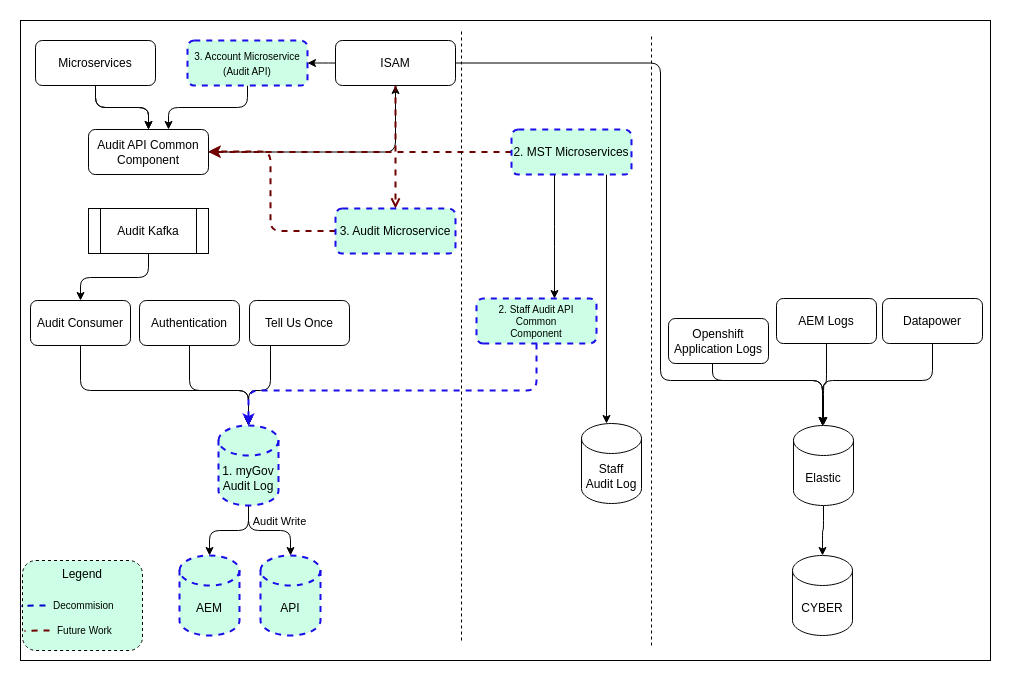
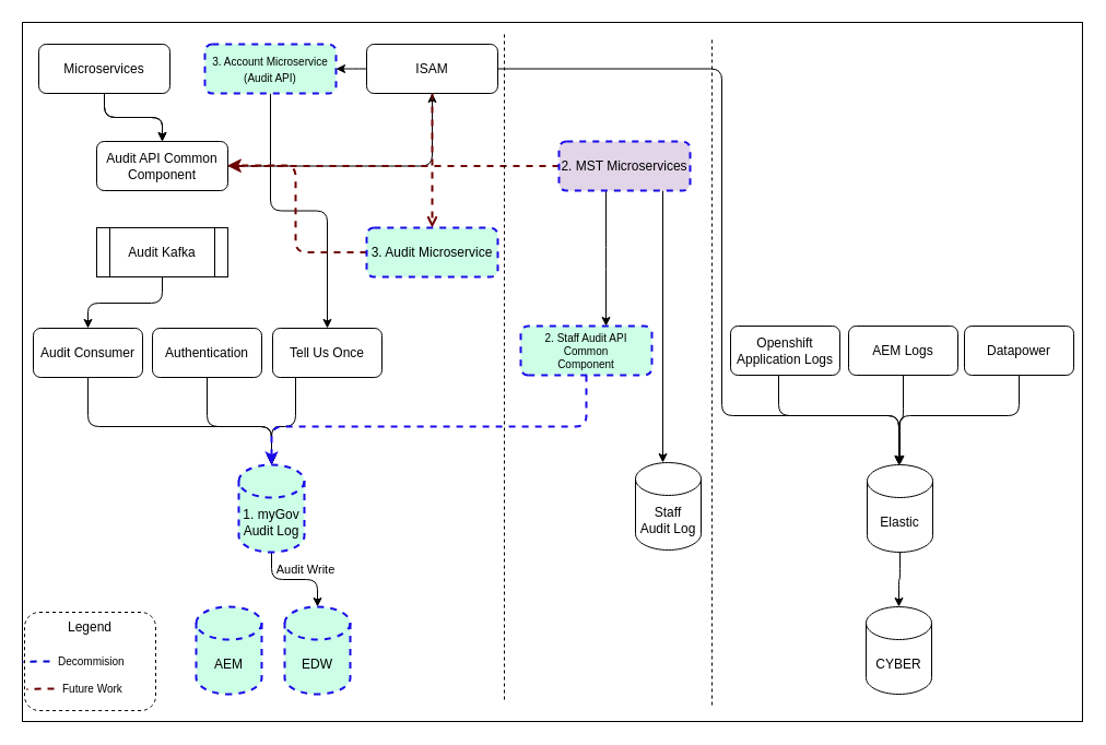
  <mxCell id="0" />
  <mxCell id="1" parent="0" />
  <mxCell id="2" value="" style="rounded=0;whiteSpace=wrap;html=1;movable=1;resizable=1;rotatable=1;deletable=1;editable=1;connectable=1;fontSize=10;" parent="1" vertex="1"><mxGeometry x="20" y="20" width="970" height="640" as="geometry" /></mxCell>
  <mxCell id="3" style="edgeStyle=orthogonalEdgeStyle;html=1;startArrow=none;" parent="1" source="21" target="7" edge="1"><mxGeometry relative="1" as="geometry" /></mxCell>
- <mxCell id="4" style="edgeStyle=orthogonalEdgeStyle;html=1;entryX=0.667;entryY=0;entryDx=0;entryDy=0;entryPerimeter=0;" parent="1" source="5" target="7" edge="1"><mxGeometry relative="1" as="geometry" /></mxCell>
+ <mxCell id="4" style="edgeStyle=orthogonalEdgeStyle;html=1;" parent="1" source="5" target="15" edge="1"><mxGeometry relative="1" as="geometry" /></mxCell>
  <mxCell id="5" value="&lt;font style=&quot;font-size: 10px;&quot;&gt;3. Account Microservice&lt;br&gt;(Audit API)&lt;/font&gt;" style="rounded=1;whiteSpace=wrap;html=1;strokeColor=#1b0ce9;dashed=1;strokeWidth=2;fillStyle=solid;fillColor=#CCFFE6;fontColor=#000000;" parent="1" vertex="1"><mxGeometry x="187" y="40" width="120" height="45" as="geometry" /></mxCell>
  <mxCell id="6" style="edgeStyle=orthogonalEdgeStyle;html=1;" parent="1" source="7" target="32" edge="1"><mxGeometry relative="1" as="geometry" /></mxCell>
  <mxCell id="7" value="Audit API Common Component" style="rounded=1;whiteSpace=wrap;html=1;" parent="1" vertex="1"><mxGeometry x="88" y="129" width="120" height="45" as="geometry" /></mxCell>
- <mxCell id="8" style="edgeStyle=orthogonalEdgeStyle;html=1;strokeWidth=1;" parent="1" source="11" target="33" edge="1"><mxGeometry relative="1" as="geometry" /></mxCell>
  <mxCell id="9" style="edgeStyle=orthogonalEdgeStyle;html=1;entryX=0.5;entryY=0;entryDx=0;entryDy=0;entryPerimeter=0;strokeWidth=1;" parent="1" source="11" target="34" edge="1"><mxGeometry relative="1" as="geometry" /></mxCell>
  <mxCell id="10" value="Audit Write" style="edgeLabel;html=1;align=center;verticalAlign=middle;resizable=0;points=[];" parent="9" vertex="1" connectable="0"><mxGeometry x="-0.269" relative="1" as="geometry"><mxPoint x="21" y="-10" as="offset" /></mxGeometry></mxCell>
  <mxCell id="11" value="1. myGov Audit Log" style="shape=cylinder3;whiteSpace=wrap;html=1;boundedLbl=1;backgroundOutline=1;size=15;fillColor=#CCFFE6;strokeColor=#1b0ce9;fontColor=#000000;rounded=1;strokeWidth=2;dashed=1;fillStyle=solid;" parent="1" vertex="1"><mxGeometry x="218" y="425" width="60" height="80" as="geometry" /></mxCell>
  <mxCell id="12" style="edgeStyle=elbowEdgeStyle;elbow=vertical;html=1;strokeWidth=1;entryX=0.5;entryY=0;entryDx=0;entryDy=0;entryPerimeter=0;" parent="1" source="13" target="11" edge="1"><mxGeometry relative="1" as="geometry"><mxPoint x="248" y="420" as="targetPoint" /><Array as="points"><mxPoint x="240" y="390" /></Array></mxGeometry></mxCell>
  <mxCell id="13" value="Authentication" style="rounded=1;whiteSpace=wrap;html=1;flipH=0;flipV=1;" parent="1" vertex="1"><mxGeometry x="139" y="300" width="100" height="45" as="geometry" /></mxCell>
  <mxCell id="14" style="edgeStyle=elbowEdgeStyle;elbow=vertical;html=1;entryX=0.5;entryY=0;entryDx=0;entryDy=0;entryPerimeter=0;strokeWidth=1;" parent="1" source="15" target="11" edge="1"><mxGeometry relative="1" as="geometry"><Array as="points"><mxPoint x="270" y="390" /></Array></mxGeometry></mxCell>
  <mxCell id="15" value="Tell Us Once" style="rounded=1;whiteSpace=wrap;html=1;flipH=0;flipV=1;" parent="1" vertex="1"><mxGeometry x="249" y="300" width="100" height="45" as="geometry" /></mxCell>
  <mxCell id="16" style="edgeStyle=elbowEdgeStyle;elbow=vertical;html=1;strokeWidth=1;" parent="1" source="17" target="19" edge="1"><mxGeometry relative="1" as="geometry" /></mxCell>
  <mxCell id="17" value="Audit Kafka" style="shape=process;whiteSpace=wrap;html=1;backgroundOutline=1;" parent="1" vertex="1"><mxGeometry x="88" y="208" width="120" height="45" as="geometry" /></mxCell>
  <mxCell id="18" style="edgeStyle=elbowEdgeStyle;elbow=vertical;html=1;strokeWidth=1;" parent="1" source="19" target="11" edge="1"><mxGeometry relative="1" as="geometry"><Array as="points"><mxPoint x="170" y="390" /></Array></mxGeometry></mxCell>
  <mxCell id="19" value="Audit Consumer" style="rounded=1;whiteSpace=wrap;html=1;flipH=0;flipV=1;" parent="1" vertex="1"><mxGeometry x="30" y="300" width="100" height="45" as="geometry" /></mxCell>
  <mxCell id="20" style="edgeStyle=orthogonalEdgeStyle;html=1;entryX=0.5;entryY=0;entryDx=0;entryDy=0;" parent="1" source="21" target="7" edge="1"><mxGeometry relative="1" as="geometry" /></mxCell>
  <mxCell id="21" value="Microservices" style="rounded=1;whiteSpace=wrap;html=1;" parent="1" vertex="1"><mxGeometry x="35" y="40" width="120" height="45" as="geometry" /></mxCell>
  <mxCell id="22" style="edgeStyle=orthogonalEdgeStyle;html=1;entryX=0.5;entryY=0;entryDx=0;entryDy=0;entryPerimeter=0;strokeWidth=2;exitX=0.5;exitY=1;exitDx=0;exitDy=0;fillColor=#a20025;strokeColor=#1b0ce9;dashed=1;" parent="1" source="23" target="11" edge="1"><mxGeometry relative="1" as="geometry"><Array as="points"><mxPoint x="536" y="390" /><mxPoint x="248" y="390" /></Array></mxGeometry></mxCell>
  <mxCell id="23" value="2. Staff Audit API Common &lt;br style=&quot;font-size: 10px;&quot;&gt;Component" style="rounded=1;whiteSpace=wrap;html=1;flipH=0;flipV=1;strokeColor=#1b0ce9;dashed=1;strokeWidth=2;fillColor=#CCFFE6;fontColor=#000000;fillStyle=solid;fontSize=10;" parent="1" vertex="1"><mxGeometry x="476" y="298" width="120" height="45" as="geometry" /></mxCell>
  <mxCell id="24" style="edgeStyle=elbowEdgeStyle;html=1;" parent="1" source="27" target="23" edge="1"><mxGeometry relative="1" as="geometry" /></mxCell>
  <mxCell id="25" style="edgeStyle=elbowEdgeStyle;html=1;strokeWidth=1;" parent="1" source="27" target="28" edge="1"><mxGeometry relative="1" as="geometry" /></mxCell>
  <mxCell id="26" style="edgeStyle=elbowEdgeStyle;html=1;strokeWidth=2;fillColor=#a20025;strokeColor=#6F0000;dashed=1;" parent="1" source="27" target="7" edge="1"><mxGeometry relative="1" as="geometry" /></mxCell>
- <mxCell id="27" value="2. MST Microservices" style="rounded=1;whiteSpace=wrap;html=1;fillColor=#CCFFE6;strokeColor=#1b0ce9;fontColor=#000000;strokeWidth=2;dashed=1;fillStyle=solid;" parent="1" vertex="1"><mxGeometry x="511" y="129" width="120" height="45" as="geometry" /></mxCell>
+ <mxCell id="27" value="2. MST Microservices" style="rounded=1;whiteSpace=wrap;html=1;fillColor=#e1d5e7;strokeColor=#1b0ce9;fontColor=#000000;strokeWidth=2;dashed=1;fillStyle=solid;" parent="1" vertex="1"><mxGeometry x="511" y="129" width="120" height="45" as="geometry" /></mxCell>
  <mxCell id="28" value="Staff &lt;br&gt;Audit Log" style="shape=cylinder3;whiteSpace=wrap;html=1;boundedLbl=1;backgroundOutline=1;size=15;" parent="1" vertex="1"><mxGeometry x="581" y="423" width="60" height="80" as="geometry" /></mxCell>
  <mxCell id="29" style="edgeStyle=elbowEdgeStyle;html=1;strokeWidth=1;" parent="1" source="32" target="5" edge="1"><mxGeometry relative="1" as="geometry" /></mxCell>
  <mxCell id="30" style="edgeStyle=orthogonalEdgeStyle;html=1;dashed=1;strokeWidth=2;fillColor=#a20025;strokeColor=#6F0000;endArrow=open;" parent="1" source="32" target="47" edge="1"><mxGeometry relative="1" as="geometry" /></mxCell>
  <mxCell id="31" style="edgeStyle=orthogonalEdgeStyle;html=1;strokeColor=default;strokeWidth=1;fontSize=11;endArrow=classic;endFill=0;" parent="1" source="32" target="37" edge="1"><mxGeometry relative="1" as="geometry"><Array as="points"><mxPoint x="660" y="63" /><mxPoint x="660" y="380" /><mxPoint x="822" y="380" /></Array></mxGeometry></mxCell>
  <mxCell id="32" value="ISAM" style="rounded=1;whiteSpace=wrap;html=1;" parent="1" vertex="1"><mxGeometry x="335" y="40" width="120" height="45" as="geometry" /></mxCell>
  <mxCell id="33" value="AEM" style="shape=cylinder3;whiteSpace=wrap;html=1;boundedLbl=1;backgroundOutline=1;size=15;fillColor=#CCFFE6;strokeColor=#1b0ce9;fontColor=#000000;rounded=1;strokeWidth=2;dashed=1;fillStyle=solid;" parent="1" vertex="1"><mxGeometry x="179" y="555" width="60" height="80" as="geometry" /></mxCell>
- <mxCell id="34" value="API" style="shape=cylinder3;whiteSpace=wrap;html=1;boundedLbl=1;backgroundOutline=1;size=15;fillColor=#CCFFE6;strokeColor=#1b0ce9;fontColor=#000000;rounded=1;strokeWidth=2;dashed=1;fillStyle=solid;" parent="1" vertex="1"><mxGeometry x="260" y="555" width="60" height="80" as="geometry" /></mxCell>
+ <mxCell id="34" value="EDW" style="shape=cylinder3;whiteSpace=wrap;html=1;boundedLbl=1;backgroundOutline=1;size=15;fillColor=#CCFFE6;strokeColor=#1b0ce9;fontColor=#000000;rounded=1;strokeWidth=2;dashed=1;fillStyle=solid;" parent="1" vertex="1"><mxGeometry x="260" y="555" width="60" height="80" as="geometry" /></mxCell>
  <mxCell id="35" value="CYBER" style="shape=cylinder3;whiteSpace=wrap;html=1;boundedLbl=1;backgroundOutline=1;size=15;" parent="1" vertex="1"><mxGeometry x="792" y="555" width="60" height="80" as="geometry" /></mxCell>
  <mxCell id="36" style="edgeStyle=orthogonalEdgeStyle;html=1;strokeWidth=1;" parent="1" source="37" target="35" edge="1"><mxGeometry relative="1" as="geometry" /></mxCell>
  <mxCell id="37" value="Elastic" style="shape=cylinder3;whiteSpace=wrap;html=1;boundedLbl=1;backgroundOutline=1;size=15;" parent="1" vertex="1"><mxGeometry x="793" y="425" width="60" height="80" as="geometry" /></mxCell>
  <mxCell id="38" style="edgeStyle=orthogonalEdgeStyle;html=1;strokeWidth=1;" parent="1" source="39" edge="1"><mxGeometry relative="1" as="geometry"><mxPoint x="822" y="425" as="targetPoint" /><Array as="points"><mxPoint x="712" y="380" /><mxPoint x="822" y="380" /></Array></mxGeometry></mxCell>
- <mxCell id="39" value="Openshift Application Logs" style="rounded=1;whiteSpace=wrap;html=1;flipH=0;flipV=1;" parent="1" vertex="1"><mxGeometry x="668" y="318" width="100" height="45" as="geometry" /></mxCell>
+ <mxCell id="39" value="Openshift Application Logs" style="rounded=1;whiteSpace=wrap;html=1;flipH=0;flipV=1;" parent="1" vertex="1"><mxGeometry x="668" y="298" width="100" height="45" as="geometry" /></mxCell>
  <mxCell id="40" style="edgeStyle=orthogonalEdgeStyle;html=1;strokeWidth=1;" parent="1" source="41" target="37" edge="1"><mxGeometry relative="1" as="geometry"><Array as="points"><mxPoint x="932" y="380" /><mxPoint x="822" y="380" /></Array></mxGeometry></mxCell>
  <mxCell id="41" value="Datapower" style="rounded=1;whiteSpace=wrap;html=1;flipH=0;flipV=1;" parent="1" vertex="1"><mxGeometry x="882" y="298" width="100" height="45" as="geometry" /></mxCell>
  <mxCell id="42" value="" style="endArrow=none;html=1;strokeWidth=1;dashed=1;" parent="1" edge="1"><mxGeometry width="50" height="50" relative="1" as="geometry"><mxPoint x="461" y="640" as="sourcePoint" /><mxPoint x="461" y="30" as="targetPoint" /></mxGeometry></mxCell>
  <mxCell id="43" value="" style="endArrow=none;html=1;strokeWidth=1;dashed=1;" parent="1" edge="1"><mxGeometry width="50" height="50" relative="1" as="geometry"><mxPoint x="651" y="645" as="sourcePoint" /><mxPoint x="651" y="35" as="targetPoint" /></mxGeometry></mxCell>
  <mxCell id="44" style="edgeStyle=orthogonalEdgeStyle;html=1;entryX=0.5;entryY=0;entryDx=0;entryDy=0;entryPerimeter=0;strokeWidth=1;" parent="1" source="45" target="37" edge="1"><mxGeometry relative="1" as="geometry" /></mxCell>
  <mxCell id="45" value="AEM Logs" style="rounded=1;whiteSpace=wrap;html=1;flipH=0;flipV=1;" parent="1" vertex="1"><mxGeometry x="776" y="298" width="100" height="45" as="geometry" /></mxCell>
  <mxCell id="46" style="edgeStyle=orthogonalEdgeStyle;html=1;dashed=1;strokeWidth=2;fillColor=#a20025;strokeColor=#6F0000;" parent="1" source="47" target="7" edge="1"><mxGeometry relative="1" as="geometry"><Array as="points"><mxPoint x="270" y="231" /><mxPoint x="270" y="151" /></Array></mxGeometry></mxCell>
  <mxCell id="47" value="3. Audit Microservice" style="rounded=1;whiteSpace=wrap;html=1;fillColor=#CCFFE6;fontColor=#000000;strokeColor=#1b0ce9;strokeWidth=2;dashed=1;fillStyle=solid;fontSize=12;" parent="1" vertex="1"><mxGeometry x="335" y="208" width="120" height="45" as="geometry" /></mxCell>
- <mxCell id="48" value="Legend" style="rounded=1;whiteSpace=wrap;html=1;verticalAlign=top;dashed=1;fillColor=#ccffe6;" parent="1" vertex="1"><mxGeometry x="22" y="560" width="120" height="90" as="geometry" /></mxCell>
+ <mxCell id="48" value="Legend" style="rounded=1;whiteSpace=wrap;html=1;verticalAlign=top;dashed=1;" parent="1" vertex="1"><mxGeometry x="22" y="560" width="120" height="90" as="geometry" /></mxCell>
  <mxCell id="49" value="" style="group" parent="1" vertex="1" connectable="0"><mxGeometry x="24" y="615" width="131" height="30" as="geometry" /></mxCell>
  <mxCell id="50" style="edgeStyle=elbowEdgeStyle;html=1;strokeWidth=2;fillColor=#a20025;strokeColor=#6F0000;dashed=1;endArrow=none;endFill=0;fontSize=10;" parent="49" edge="1"><mxGeometry relative="1" as="geometry"><mxPoint x="25" y="15" as="sourcePoint" /><mxPoint y="15.5" as="targetPoint" /></mxGeometry></mxCell>
  <mxCell id="51" value="Future Work" style="text;html=1;strokeColor=none;fillColor=none;align=left;verticalAlign=middle;whiteSpace=wrap;rounded=0;dashed=1;strokeWidth=2;fontSize=10;" parent="49" vertex="1"><mxGeometry x="31" width="100" height="30" as="geometry" /></mxCell>
  <mxCell id="52" value="" style="group" parent="1" vertex="1" connectable="0"><mxGeometry x="20" y="590" width="131" height="30" as="geometry" /></mxCell>
  <mxCell id="53" style="edgeStyle=elbowEdgeStyle;html=1;strokeWidth=2;fillColor=#a20025;strokeColor=#0000CC;dashed=1;endArrow=none;endFill=0;fontSize=10;" parent="52" edge="1"><mxGeometry relative="1" as="geometry"><mxPoint x="25" y="15" as="sourcePoint" /><mxPoint y="15.5" as="targetPoint" /></mxGeometry></mxCell>
  <mxCell id="54" value="Decommision" style="text;html=1;strokeColor=none;fillColor=none;align=left;verticalAlign=middle;whiteSpace=wrap;rounded=0;dashed=1;strokeWidth=2;fontSize=10;" parent="52" vertex="1"><mxGeometry x="31" width="100" height="30" as="geometry" /></mxCell>
